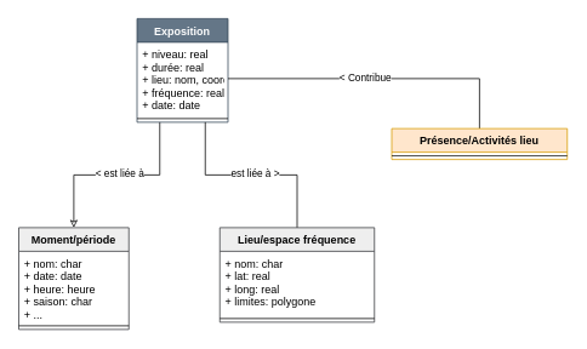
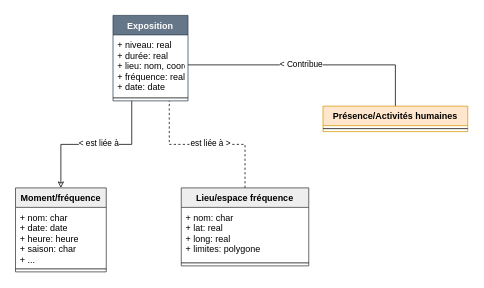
  <mxCell id="0" />
  <mxCell id="1" parent="0" />
  <mxCell id="2" style="edgeStyle=orthogonalEdgeStyle;rounded=0;orthogonalLoop=1;jettySize=auto;html=1;entryX=0.5;entryY=0;entryDx=0;entryDy=0;fontSize=17;fontColor=#EA6B66;startArrow=none;startFill=0;endArrow=classic;endFill=0;exitX=0.25;exitY=1;exitDx=0;exitDy=0;" edge="1" parent="1" source="4" target="16"><mxGeometry relative="1" as="geometry" /></mxCell>
  <mxCell id="3" value="&amp;lt; est liée à" style="edgeLabel;html=1;align=center;verticalAlign=middle;resizable=0;points=[];" vertex="1" connectable="0" parent="2"><mxGeometry x="-0.275" y="1" relative="1" as="geometry"><mxPoint x="-27" y="-3" as="offset" /></mxGeometry></mxCell>
  <mxCell id="4" value="Exposition" style="swimlane;fontStyle=1;align=center;verticalAlign=top;childLayout=stackLayout;horizontal=1;startSize=26;horizontalStack=0;resizeParent=1;resizeParentMax=0;resizeLast=0;collapsible=1;marginBottom=0;fillColor=#647687;strokeColor=#314354;fontColor=#ffffff;" vertex="1" parent="1"><mxGeometry x="150" y="20" width="100" height="114" as="geometry"><mxRectangle x="600" y="310" width="90" height="26" as="alternateBounds" /></mxGeometry></mxCell>
  <mxCell id="5" value="+ niveau: real&#10;+ durée: real&#10;+ lieu: nom, coord.&#10;+ fréquence: real&#10;+ date: date" style="text;align=left;verticalAlign=top;spacingLeft=4;spacingRight=4;overflow=hidden;rotatable=0;points=[[0,0.5],[1,0.5]];portConstraint=eastwest;" vertex="1" parent="4"><mxGeometry y="26" width="100" height="80" as="geometry" /></mxCell>
  <mxCell id="6" value="" style="line;strokeWidth=1;fillColor=none;align=left;verticalAlign=middle;spacingTop=-1;spacingLeft=3;spacingRight=3;rotatable=0;labelPosition=right;points=[];portConstraint=eastwest;" vertex="1" parent="4"><mxGeometry y="106" width="100" height="8" as="geometry" /></mxCell>
  <mxCell id="7" style="edgeStyle=orthogonalEdgeStyle;rounded=0;orthogonalLoop=1;jettySize=auto;html=1;exitX=0.5;exitY=0;exitDx=0;exitDy=0;endArrow=none;endFill=0;entryX=1;entryY=0.5;entryDx=0;entryDy=0;" edge="1" parent="1" source="9" target="5"><mxGeometry relative="1" as="geometry"><mxPoint x="345" y="288" as="targetPoint" /></mxGeometry></mxCell>
  <mxCell id="8" value="&amp;lt; Contribue" style="edgeLabel;html=1;align=center;verticalAlign=middle;resizable=0;points=[];" vertex="1" connectable="0" parent="7"><mxGeometry x="-0.966" y="1" relative="1" as="geometry"><mxPoint x="-125" y="-51" as="offset" /></mxGeometry></mxCell>
- <mxCell id="9" value="Présence/Activités lieu" style="swimlane;fontStyle=1;align=center;verticalAlign=top;childLayout=stackLayout;horizontal=1;startSize=26;horizontalStack=0;resizeParent=1;resizeParentMax=0;resizeLast=0;collapsible=1;marginBottom=0;fillColor=#ffe6cc;strokeColor=#d79b00;" vertex="1" parent="1"><mxGeometry x="430" y="141" width="193" height="34" as="geometry"><mxRectangle x="320" y="370" width="90" height="26" as="alternateBounds" /></mxGeometry></mxCell>
+ <mxCell id="9" value="Présence/Activités humaines" style="swimlane;fontStyle=1;align=center;verticalAlign=top;childLayout=stackLayout;horizontal=1;startSize=26;horizontalStack=0;resizeParent=1;resizeParentMax=0;resizeLast=0;collapsible=1;marginBottom=0;fillColor=#ffe6cc;strokeColor=#d79b00;" vertex="1" parent="1"><mxGeometry x="430" y="141" width="193" height="34" as="geometry"><mxRectangle x="320" y="370" width="90" height="26" as="alternateBounds" /></mxGeometry></mxCell>
  <mxCell id="10" value="" style="line;strokeWidth=1;fillColor=none;align=left;verticalAlign=middle;spacingTop=-1;spacingLeft=3;spacingRight=3;rotatable=0;labelPosition=right;points=[];portConstraint=eastwest;" vertex="1" parent="9"><mxGeometry y="26" width="193" height="8" as="geometry" /></mxCell>
- <mxCell id="11" style="edgeStyle=orthogonalEdgeStyle;rounded=0;orthogonalLoop=1;jettySize=auto;html=1;entryX=0.75;entryY=1;entryDx=0;entryDy=0;endArrow=none;endFill=0;exitX=0.5;exitY=0;exitDx=0;exitDy=0;" edge="1" parent="1" source="13" target="4"><mxGeometry relative="1" as="geometry"><mxPoint x="435" y="288" as="targetPoint" /></mxGeometry></mxCell>
+ <mxCell id="11" style="edgeStyle=orthogonalEdgeStyle;rounded=0;orthogonalLoop=1;jettySize=auto;html=1;entryX=0.75;entryY=1;entryDx=0;entryDy=0;endArrow=none;endFill=0;exitX=0.5;exitY=0;exitDx=0;exitDy=0;dashed=1;" edge="1" parent="1" source="13" target="4"><mxGeometry relative="1" as="geometry"><mxPoint x="435" y="288" as="targetPoint" /></mxGeometry></mxCell>
  <mxCell id="12" value="est liée à &amp;gt;" style="edgeLabel;html=1;align=center;verticalAlign=middle;resizable=0;points=[];" vertex="1" connectable="0" parent="11"><mxGeometry x="0.138" y="2" relative="1" as="geometry"><mxPoint x="18" y="-4" as="offset" /></mxGeometry></mxCell>
  <mxCell id="13" value="Lieu/espace fréquence" style="swimlane;fontStyle=1;align=center;verticalAlign=top;childLayout=stackLayout;horizontal=1;startSize=26;horizontalStack=0;resizeParent=1;resizeParentMax=0;resizeLast=0;collapsible=1;marginBottom=0;fillColor=#eeeeee;strokeColor=#36393d;" vertex="1" parent="1"><mxGeometry x="241" y="250" width="170" height="104" as="geometry"><mxRectangle x="600" y="310" width="90" height="26" as="alternateBounds" /></mxGeometry></mxCell>
  <mxCell id="14" value="+ nom: char&#10;+ lat: real&#10;+ long: real&#10;+ limites: polygone" style="text;strokeColor=none;fillColor=none;align=left;verticalAlign=top;spacingLeft=4;spacingRight=4;overflow=hidden;rotatable=0;points=[[0,0.5],[1,0.5]];portConstraint=eastwest;" vertex="1" parent="13"><mxGeometry y="26" width="170" height="70" as="geometry" /></mxCell>
  <mxCell id="15" value="" style="line;strokeWidth=1;fillColor=none;align=left;verticalAlign=middle;spacingTop=-1;spacingLeft=3;spacingRight=3;rotatable=0;labelPosition=right;points=[];portConstraint=eastwest;" vertex="1" parent="13"><mxGeometry y="96" width="170" height="8" as="geometry" /></mxCell>
- <mxCell id="16" value="Moment/période" style="swimlane;fontStyle=1;align=center;verticalAlign=top;childLayout=stackLayout;horizontal=1;startSize=26;horizontalStack=0;resizeParent=1;resizeParentMax=0;resizeLast=0;collapsible=1;marginBottom=0;fillColor=#eeeeee;strokeColor=#36393d;" vertex="1" parent="1"><mxGeometry x="20" y="250" width="121" height="112" as="geometry"><mxRectangle x="600" y="310" width="90" height="26" as="alternateBounds" /></mxGeometry></mxCell>
+ <mxCell id="16" value="Moment/fréquence" style="swimlane;fontStyle=1;align=center;verticalAlign=top;childLayout=stackLayout;horizontal=1;startSize=26;horizontalStack=0;resizeParent=1;resizeParentMax=0;resizeLast=0;collapsible=1;marginBottom=0;fillColor=#eeeeee;strokeColor=#36393d;" vertex="1" parent="1"><mxGeometry x="20" y="250" width="121" height="112" as="geometry"><mxRectangle x="600" y="310" width="90" height="26" as="alternateBounds" /></mxGeometry></mxCell>
  <mxCell id="17" value="+ nom: char&#10;+ date: date&#10;+ heure: heure&#10;+ saison: char&#10;+ ..." style="text;strokeColor=none;fillColor=none;align=left;verticalAlign=top;spacingLeft=4;spacingRight=4;overflow=hidden;rotatable=0;points=[[0,0.5],[1,0.5]];portConstraint=eastwest;" vertex="1" parent="16"><mxGeometry y="26" width="121" height="78" as="geometry" /></mxCell>
  <mxCell id="18" value="" style="line;strokeWidth=1;fillColor=none;align=left;verticalAlign=middle;spacingTop=-1;spacingLeft=3;spacingRight=3;rotatable=0;labelPosition=right;points=[];portConstraint=eastwest;" vertex="1" parent="16"><mxGeometry y="104" width="121" height="8" as="geometry" /></mxCell>
